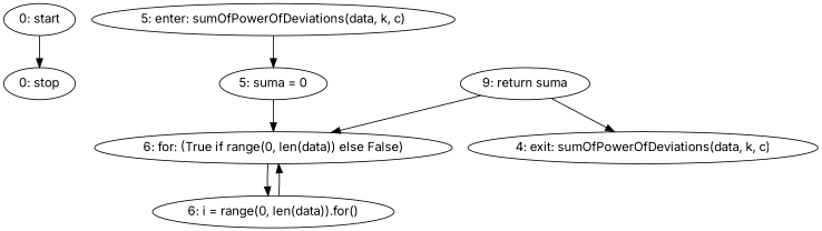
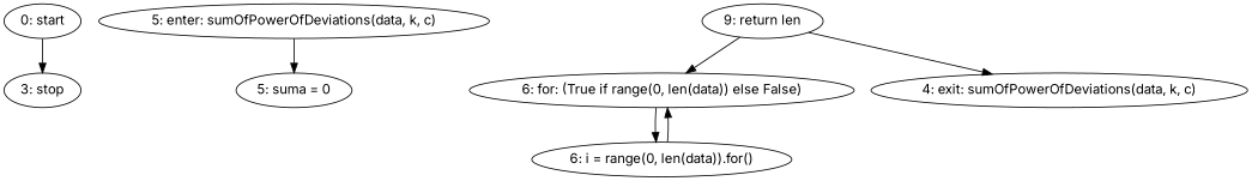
  strict digraph {
    fontname=Inter
    node [fontname=Inter]
    edge [fontname=Inter]
    n1 [label="0: start"]
-   n2 [label="0: stop"]
+   n2 [label="3: stop"]
    n3 [label="5: enter: sumOfPowerOfDeviations(data, k, c)"]
    n4 [label="5: suma = 0"]
    n5 [label="6: for: (True if range(0, len(data)) else False)"]
    n6 [label="6: i = range(0, len(data)).for()"]
-   n7 [label="9: return suma"]
+   n7 [label="9: return len"]
    n8 [label="4: exit: sumOfPowerOfDeviations(data, k, c)"]
    n1 -> n2
    n3 -> n4
-   n4 -> n5
    n5 -> n6
    n6 -> n5
    n7 -> n5
    n7 -> n8
  }
